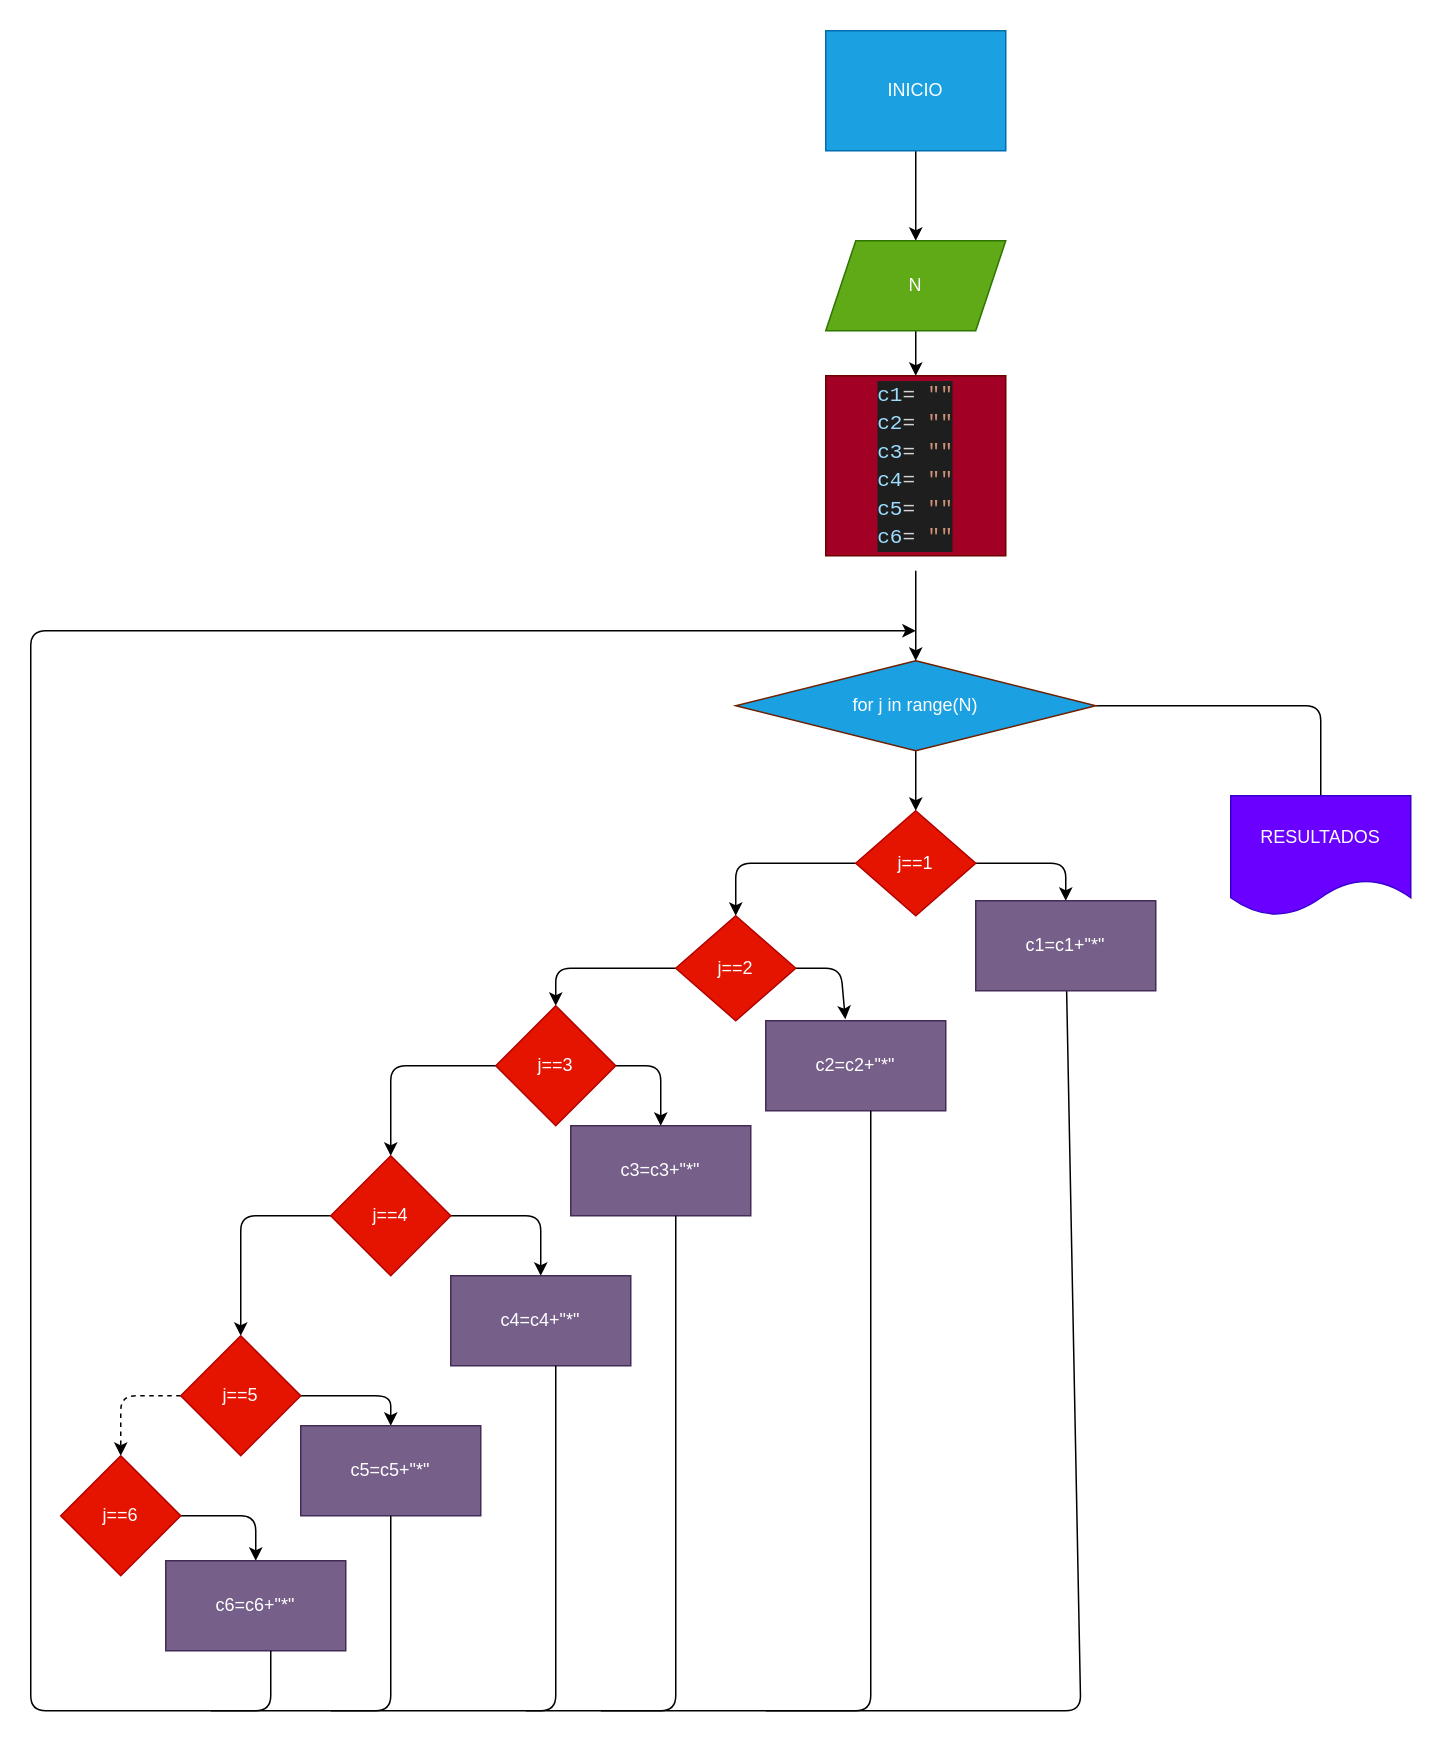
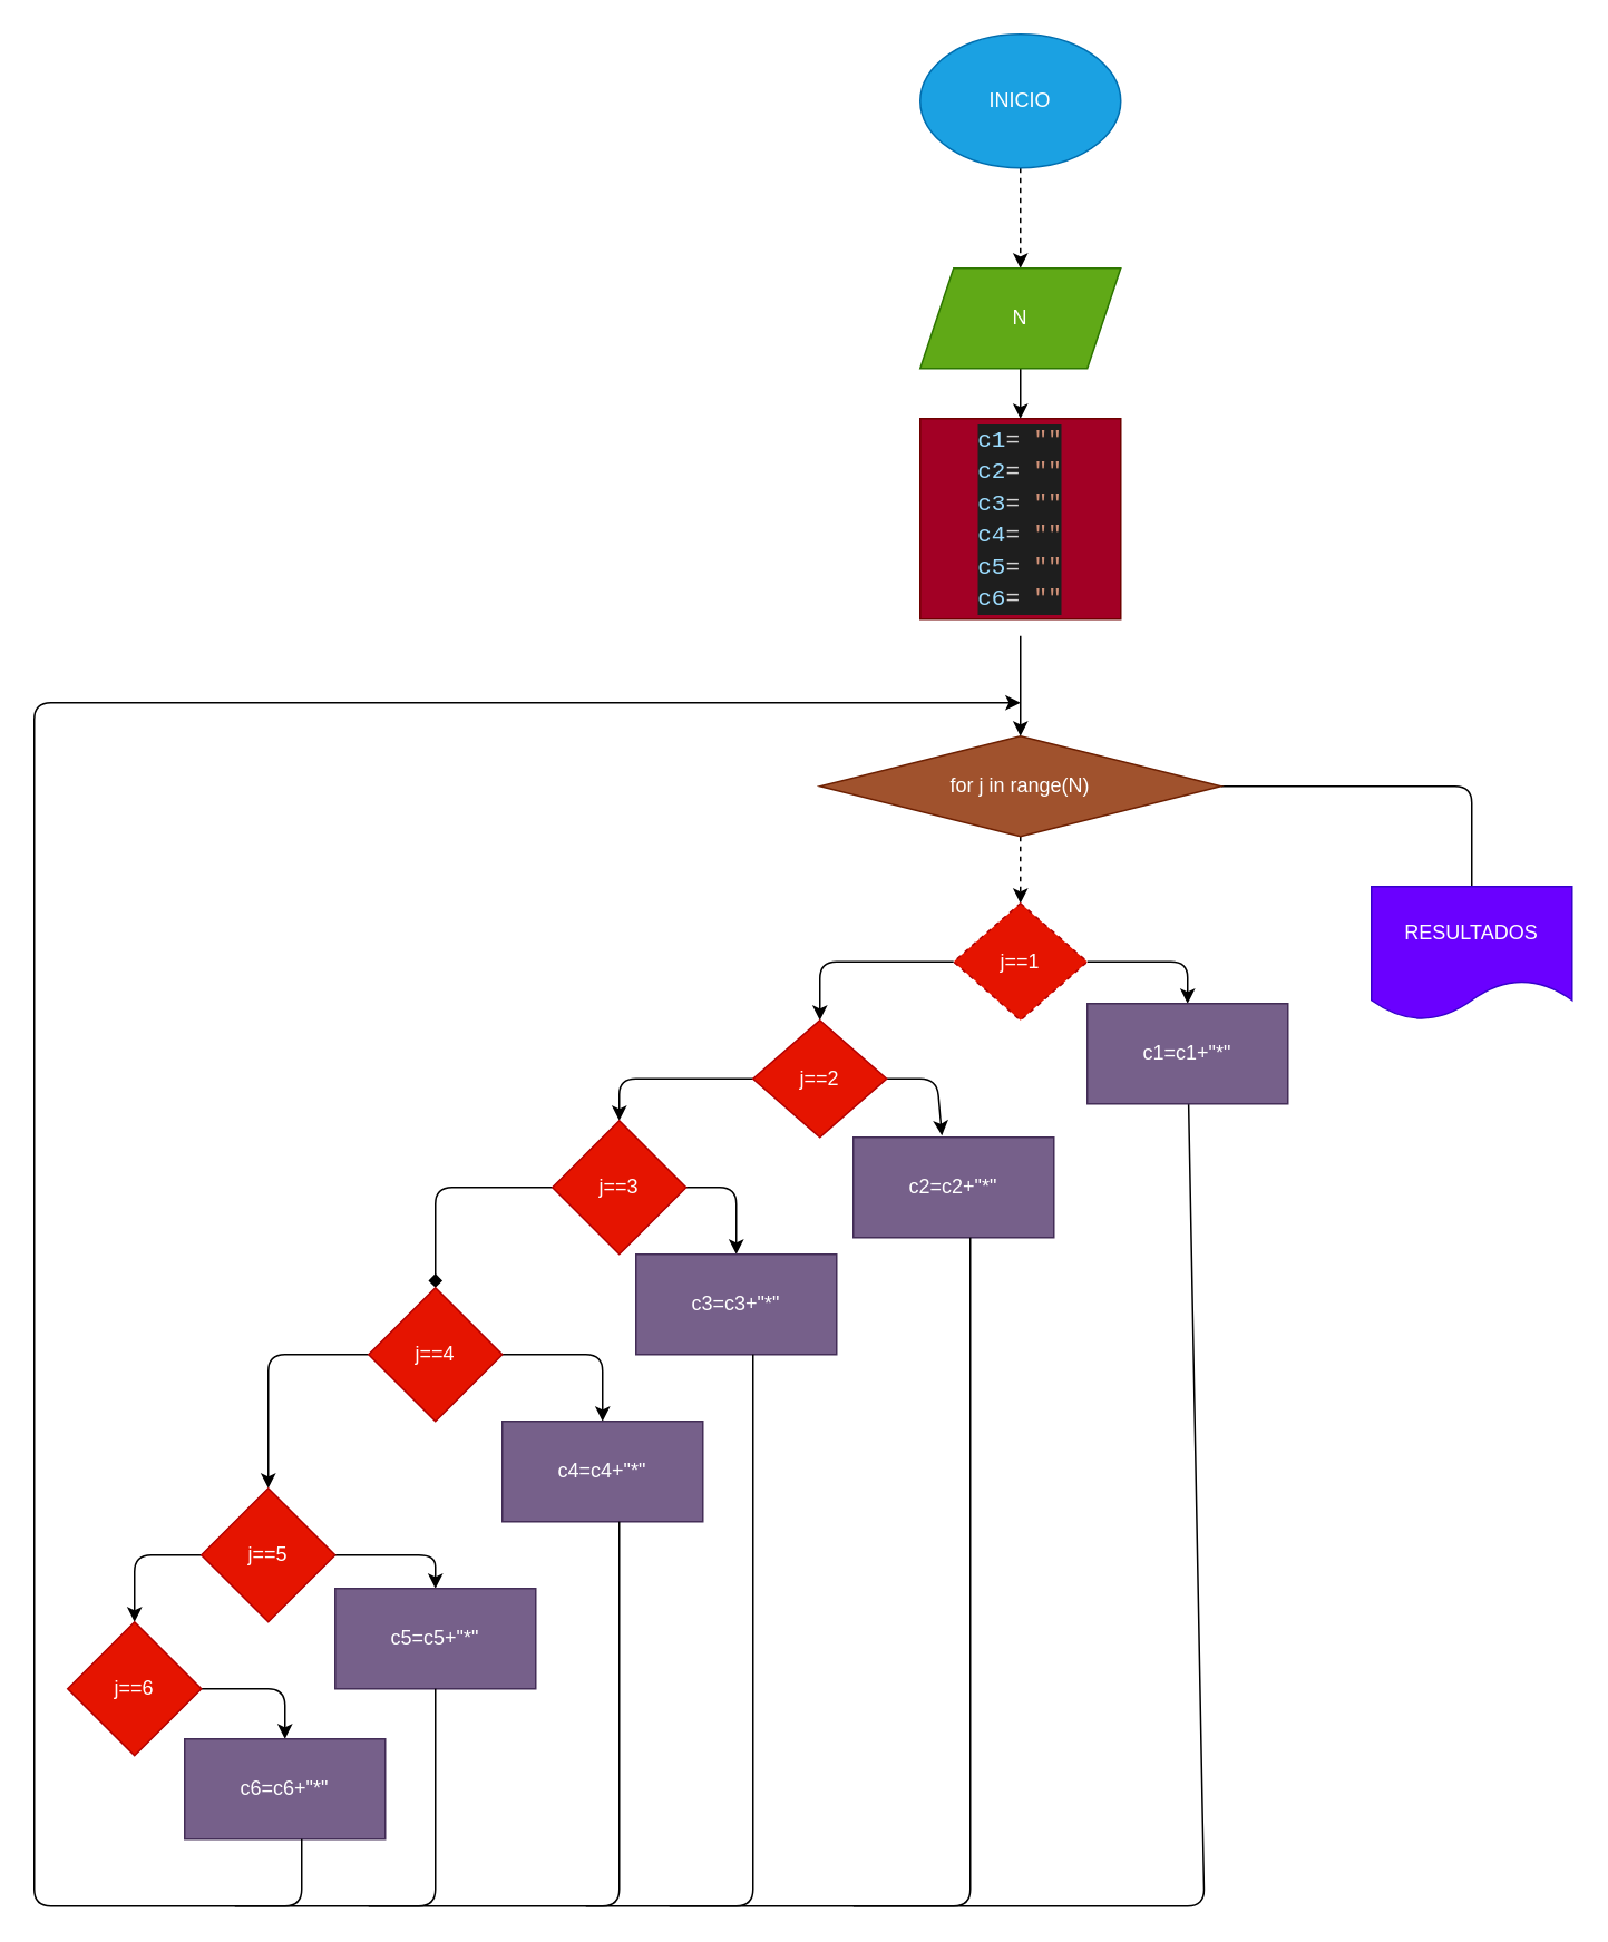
  <mxCell id="0" />
  <mxCell id="1" parent="0" />
- <mxCell id="2" style="edgeStyle=none;html=1;entryX=0.5;entryY=0;entryDx=0;entryDy=0;" parent="1" source="3" target="8" edge="1"><mxGeometry relative="1" as="geometry"><mxPoint x="500" y="140" as="targetPoint" /></mxGeometry></mxCell>
- <mxCell id="3" value="INICIO" style="whiteSpace=wrap;html=1;fillColor=#1ba1e2;fontColor=#ffffff;strokeColor=#006EAF;rounded=0;" parent="1" vertex="1"><mxGeometry x="550" width="120" height="80" as="geometry" y="20" /></mxCell>
- <mxCell id="4" style="edgeStyle=none;html=1;" parent="1" source="6" target="12" edge="1"><mxGeometry relative="1" as="geometry"><mxPoint x="500" y="500" as="targetPoint" /></mxGeometry></mxCell>
+ <mxCell id="2" style="edgeStyle=none;html=1;entryX=0.5;entryY=0;entryDx=0;entryDy=0;dashed=1;" parent="1" source="3" target="8" edge="1"><mxGeometry relative="1" as="geometry"><mxPoint x="500" y="140" as="targetPoint" /></mxGeometry></mxCell>
+ <mxCell id="3" value="INICIO" style="ellipse;whiteSpace=wrap;html=1;fillColor=#1ba1e2;fontColor=#ffffff;strokeColor=#006EAF;" parent="1" vertex="1"><mxGeometry x="550" width="120" height="80" as="geometry" y="20" /></mxCell>
+ <mxCell id="4" style="edgeStyle=none;html=1;dashed=1;" parent="1" source="6" target="12" edge="1"><mxGeometry relative="1" as="geometry"><mxPoint x="500" y="500" as="targetPoint" /></mxGeometry></mxCell>
  <mxCell id="5" style="edgeStyle=none;html=1;endArrow=none;" parent="1" source="6" target="39" edge="1"><mxGeometry relative="1" as="geometry"><mxPoint x="880" y="540" as="targetPoint" /><Array as="points"><mxPoint x="880" y="470" /></Array></mxGeometry></mxCell>
- <mxCell id="6" value="for j in range(N)" style="rhombus;whiteSpace=wrap;html=1;fillColor=#1ba1e2;fontColor=#ffffff;strokeColor=#6D1F00;" parent="1" vertex="1"><mxGeometry x="490" y="440" width="240" height="60" as="geometry" /></mxCell>
+ <mxCell id="6" value="for j in range(N)" style="rhombus;whiteSpace=wrap;html=1;fillColor=#a0522d;fontColor=#ffffff;strokeColor=#6D1F00;" parent="1" vertex="1"><mxGeometry x="490" y="440" width="240" height="60" as="geometry" /></mxCell>
  <mxCell id="7" value="" style="edgeStyle=none;html=1;" parent="1" source="8" edge="1"><mxGeometry relative="1" as="geometry"><mxPoint x="610" y="250" as="targetPoint" /></mxGeometry></mxCell>
  <mxCell id="8" value="N" style="shape=parallelogram;perimeter=parallelogramPerimeter;whiteSpace=wrap;html=1;fixedSize=1;fillColor=#60a917;fontColor=#ffffff;strokeColor=#2D7600;" parent="1" vertex="1"><mxGeometry x="550" y="160" width="120" height="60" as="geometry" /></mxCell>
  <mxCell id="9" value="" style="edgeStyle=none;html=1;" parent="1" target="6" edge="1"><mxGeometry relative="1" as="geometry"><mxPoint x="610" y="380" as="sourcePoint" /></mxGeometry></mxCell>
  <mxCell id="10" style="edgeStyle=none;html=1;" parent="1" source="12" edge="1"><mxGeometry relative="1" as="geometry"><mxPoint x="490" y="610" as="targetPoint" /><Array as="points"><mxPoint x="490" y="575" /></Array></mxGeometry></mxCell>
  <mxCell id="11" style="edgeStyle=none;html=1;entryX=0.5;entryY=0;entryDx=0;entryDy=0;" parent="1" source="12" target="14" edge="1"><mxGeometry relative="1" as="geometry"><mxPoint x="800" y="570" as="targetPoint" /><Array as="points"><mxPoint x="710" y="575" /></Array></mxGeometry></mxCell>
- <mxCell id="12" value="j==1" style="rhombus;whiteSpace=wrap;html=1;fillColor=#e51400;fontColor=#ffffff;strokeColor=#B20000;" parent="1" vertex="1"><mxGeometry x="570" y="540" width="80" height="70" as="geometry" /></mxCell>
+ <mxCell id="12" value="j==1" style="rhombus;whiteSpace=wrap;html=1;fillColor=#e51400;fontColor=#ffffff;strokeColor=#B20000;dashed=1;" parent="1" vertex="1"><mxGeometry x="570" y="540" width="80" height="70" as="geometry" /></mxCell>
  <mxCell id="13" style="edgeStyle=none;html=1;" parent="1" source="14" edge="1"><mxGeometry relative="1" as="geometry"><mxPoint x="610" y="420" as="targetPoint" /><Array as="points"><mxPoint x="720" y="1140" /><mxPoint x="20" y="1140" /><mxPoint x="20" y="420" /></Array></mxGeometry></mxCell>
  <mxCell id="14" value="c1=c1+&quot;*&quot;" style="rounded=0;whiteSpace=wrap;html=1;fillColor=#76608a;fontColor=#ffffff;strokeColor=#432D57;" parent="1" vertex="1"><mxGeometry x="650" y="600" width="120" height="60" as="geometry" /></mxCell>
  <mxCell id="15" style="edgeStyle=none;html=1;entryX=0.5;entryY=0;entryDx=0;entryDy=0;" parent="1" source="17" target="21" edge="1"><mxGeometry relative="1" as="geometry"><mxPoint x="340" y="670" as="targetPoint" /><Array as="points"><mxPoint x="370" y="645" /></Array></mxGeometry></mxCell>
  <mxCell id="16" style="edgeStyle=none;html=1;entryX=0.442;entryY=-0.017;entryDx=0;entryDy=0;entryPerimeter=0;" parent="1" source="17" target="18" edge="1"><mxGeometry relative="1" as="geometry"><mxPoint x="590" y="640" as="targetPoint" /><Array as="points"><mxPoint x="560" y="645" /></Array></mxGeometry></mxCell>
  <mxCell id="17" value="j==2" style="rhombus;whiteSpace=wrap;html=1;fillColor=#e51400;fontColor=#ffffff;strokeColor=#B20000;" parent="1" vertex="1"><mxGeometry x="450" y="610" width="80" height="70" as="geometry" /></mxCell>
  <mxCell id="18" value="c2=c2+&quot;*&quot;" style="rounded=0;whiteSpace=wrap;html=1;fillColor=#76608a;fontColor=#ffffff;strokeColor=#432D57;" parent="1" vertex="1"><mxGeometry x="510" y="680" width="120" height="60" as="geometry" /></mxCell>
  <mxCell id="19" style="edgeStyle=none;html=1;entryX=0.5;entryY=0;entryDx=0;entryDy=0;" parent="1" source="21" target="22" edge="1"><mxGeometry relative="1" as="geometry"><mxPoint x="480" y="710" as="targetPoint" /><Array as="points"><mxPoint x="440" y="710" /></Array></mxGeometry></mxCell>
- <mxCell id="20" style="edgeStyle=none;html=1;" parent="1" source="21" target="25" edge="1"><mxGeometry relative="1" as="geometry"><mxPoint x="260" y="750" as="targetPoint" /><Array as="points"><mxPoint x="260" y="710" /></Array></mxGeometry></mxCell>
+ <mxCell id="20" style="edgeStyle=none;html=1;endArrow=diamond;" parent="1" source="21" target="25" edge="1"><mxGeometry relative="1" as="geometry"><mxPoint x="260" y="750" as="targetPoint" /><Array as="points"><mxPoint x="260" y="710" /></Array></mxGeometry></mxCell>
  <mxCell id="21" value="j==3" style="rhombus;whiteSpace=wrap;html=1;fillColor=#e51400;fontColor=#ffffff;strokeColor=#B20000;" parent="1" vertex="1"><mxGeometry x="330" y="670" width="80" height="80" as="geometry" /></mxCell>
  <mxCell id="22" value="c3=c3+&quot;*&quot;" style="rounded=0;whiteSpace=wrap;html=1;fillColor=#76608a;fontColor=#ffffff;strokeColor=#432D57;" parent="1" vertex="1"><mxGeometry x="380" y="750" width="120" height="60" as="geometry" /></mxCell>
  <mxCell id="23" style="edgeStyle=none;html=1;" parent="1" source="25" edge="1"><mxGeometry relative="1" as="geometry"><mxPoint x="360" y="850" as="targetPoint" /><Array as="points"><mxPoint x="360" y="810" /></Array></mxGeometry></mxCell>
  <mxCell id="24" style="edgeStyle=none;html=1;" parent="1" source="25" edge="1"><mxGeometry relative="1" as="geometry"><mxPoint x="160" y="890" as="targetPoint" /><Array as="points"><mxPoint x="160" y="810" /></Array></mxGeometry></mxCell>
  <mxCell id="25" value="j==4" style="rhombus;whiteSpace=wrap;html=1;fillColor=#e51400;fontColor=#ffffff;strokeColor=#B20000;" parent="1" vertex="1"><mxGeometry x="220" y="770" width="80" height="80" as="geometry" /></mxCell>
  <mxCell id="26" value="c4=c4+&quot;*&quot;" style="rounded=0;whiteSpace=wrap;html=1;fillColor=#76608a;fontColor=#ffffff;strokeColor=#432D57;" parent="1" vertex="1"><mxGeometry x="300" y="850" width="120" height="60" as="geometry" /></mxCell>
  <mxCell id="27" style="edgeStyle=none;html=1;" parent="1" source="29" target="30" edge="1"><mxGeometry relative="1" as="geometry"><mxPoint x="260" y="970" as="targetPoint" /><Array as="points"><mxPoint x="260" y="930" /></Array></mxGeometry></mxCell>
- <mxCell id="28" style="edgeStyle=none;html=1;dashed=1;" parent="1" source="29" target="32" edge="1"><mxGeometry relative="1" as="geometry"><mxPoint x="80" y="1010" as="targetPoint" /><Array as="points"><mxPoint x="80" y="930" /></Array></mxGeometry></mxCell>
+ <mxCell id="28" style="edgeStyle=none;html=1;" parent="1" source="29" target="32" edge="1"><mxGeometry relative="1" as="geometry"><mxPoint x="80" y="1010" as="targetPoint" /><Array as="points"><mxPoint x="80" y="930" /></Array></mxGeometry></mxCell>
  <mxCell id="29" value="j==5" style="rhombus;whiteSpace=wrap;html=1;fillColor=#e51400;fontColor=#ffffff;strokeColor=#B20000;" parent="1" vertex="1"><mxGeometry x="120" y="890" width="80" height="80" as="geometry" /></mxCell>
  <mxCell id="30" value="c5=c5+&quot;*&quot;" style="rounded=0;whiteSpace=wrap;html=1;fillColor=#76608a;fontColor=#ffffff;strokeColor=#432D57;" parent="1" vertex="1"><mxGeometry x="200" y="950" width="120" height="60" as="geometry" /></mxCell>
  <mxCell id="31" style="edgeStyle=none;html=1;" parent="1" source="32" target="33" edge="1"><mxGeometry relative="1" as="geometry"><mxPoint x="170" y="1060" as="targetPoint" /><Array as="points"><mxPoint x="170" y="1010" /></Array></mxGeometry></mxCell>
  <mxCell id="32" value="j==6" style="rhombus;whiteSpace=wrap;html=1;fillColor=#e51400;fontColor=#ffffff;strokeColor=#B20000;" parent="1" vertex="1"><mxGeometry x="40" y="970" width="80" height="80" as="geometry" /></mxCell>
  <mxCell id="33" value="c6=c6+&quot;*&quot;" style="rounded=0;whiteSpace=wrap;html=1;fillColor=#76608a;fontColor=#ffffff;strokeColor=#432D57;" parent="1" vertex="1"><mxGeometry x="110" y="1040" width="120" height="60" as="geometry" /></mxCell>
  <mxCell id="34" value="" style="endArrow=none;html=1;" parent="1" edge="1"><mxGeometry width="50" height="50" relative="1" as="geometry"><mxPoint x="140" y="1140" as="sourcePoint" /><mxPoint x="180" y="1100" as="targetPoint" /><Array as="points"><mxPoint x="180" y="1140" /></Array></mxGeometry></mxCell>
  <mxCell id="35" value="" style="endArrow=none;html=1;" parent="1" edge="1"><mxGeometry width="50" height="50" relative="1" as="geometry"><mxPoint x="220" y="1140" as="sourcePoint" /><mxPoint x="260" y="1010" as="targetPoint" /><Array as="points"><mxPoint x="260" y="1140" /></Array></mxGeometry></mxCell>
  <mxCell id="36" value="" style="endArrow=none;html=1;" parent="1" edge="1"><mxGeometry width="50" height="50" relative="1" as="geometry"><mxPoint x="350" y="1140" as="sourcePoint" /><mxPoint x="370" y="910" as="targetPoint" /><Array as="points"><mxPoint x="370" y="1140" /></Array></mxGeometry></mxCell>
  <mxCell id="37" value="" style="endArrow=none;html=1;" parent="1" edge="1"><mxGeometry width="50" height="50" relative="1" as="geometry"><mxPoint x="400" y="1140" as="sourcePoint" /><mxPoint x="450" y="810" as="targetPoint" /><Array as="points"><mxPoint x="450" y="1140" /></Array></mxGeometry></mxCell>
  <mxCell id="38" value="" style="endArrow=none;html=1;" parent="1" edge="1"><mxGeometry width="50" height="50" relative="1" as="geometry"><mxPoint x="510" y="1140" as="sourcePoint" /><mxPoint x="580" y="740" as="targetPoint" /><Array as="points"><mxPoint x="580" y="1140" /></Array></mxGeometry></mxCell>
  <mxCell id="39" value="RESULTADOS" style="shape=document;whiteSpace=wrap;html=1;boundedLbl=1;fillColor=#6a00ff;strokeColor=#3700CC;fontColor=#ffffff;" parent="1" vertex="1"><mxGeometry x="820" y="530" width="120" height="80" as="geometry" /></mxCell>
  <mxCell id="40" value="&lt;div style=&quot;color: rgb(212 , 212 , 212) ; background-color: rgb(30 , 30 , 30) ; font-family: &amp;#34;consolas&amp;#34; , &amp;#34;courier new&amp;#34; , monospace ; font-size: 14px ; line-height: 19px&quot;&gt;&lt;div&gt;&lt;span style=&quot;color: #9cdcfe&quot;&gt;c1&lt;/span&gt;= &lt;span style=&quot;color: #ce9178&quot;&gt;&quot;&quot;&lt;/span&gt;&lt;/div&gt;&lt;div&gt;&lt;span style=&quot;color: #9cdcfe&quot;&gt;c2&lt;/span&gt;= &lt;span style=&quot;color: #ce9178&quot;&gt;&quot;&quot;&lt;/span&gt;&lt;/div&gt;&lt;div&gt;&lt;span style=&quot;color: #9cdcfe&quot;&gt;c3&lt;/span&gt;= &lt;span style=&quot;color: #ce9178&quot;&gt;&quot;&quot;&lt;/span&gt;&lt;/div&gt;&lt;div&gt;&lt;span style=&quot;color: #9cdcfe&quot;&gt;c4&lt;/span&gt;= &lt;span style=&quot;color: #ce9178&quot;&gt;&quot;&quot;&lt;/span&gt;&lt;/div&gt;&lt;div&gt;&lt;span style=&quot;color: #9cdcfe&quot;&gt;c5&lt;/span&gt;= &lt;span style=&quot;color: #ce9178&quot;&gt;&quot;&quot;&lt;/span&gt;&lt;/div&gt;&lt;div&gt;&lt;span style=&quot;color: #9cdcfe&quot;&gt;c6&lt;/span&gt;= &lt;span style=&quot;color: #ce9178&quot;&gt;&quot;&quot;&lt;/span&gt;&lt;/div&gt;&lt;/div&gt;" style="rounded=0;whiteSpace=wrap;html=1;fillColor=#a20025;fontColor=#ffffff;strokeColor=#6F0000;" vertex="1" parent="1"><mxGeometry x="550" y="250" width="120" height="120" as="geometry" /></mxCell>
